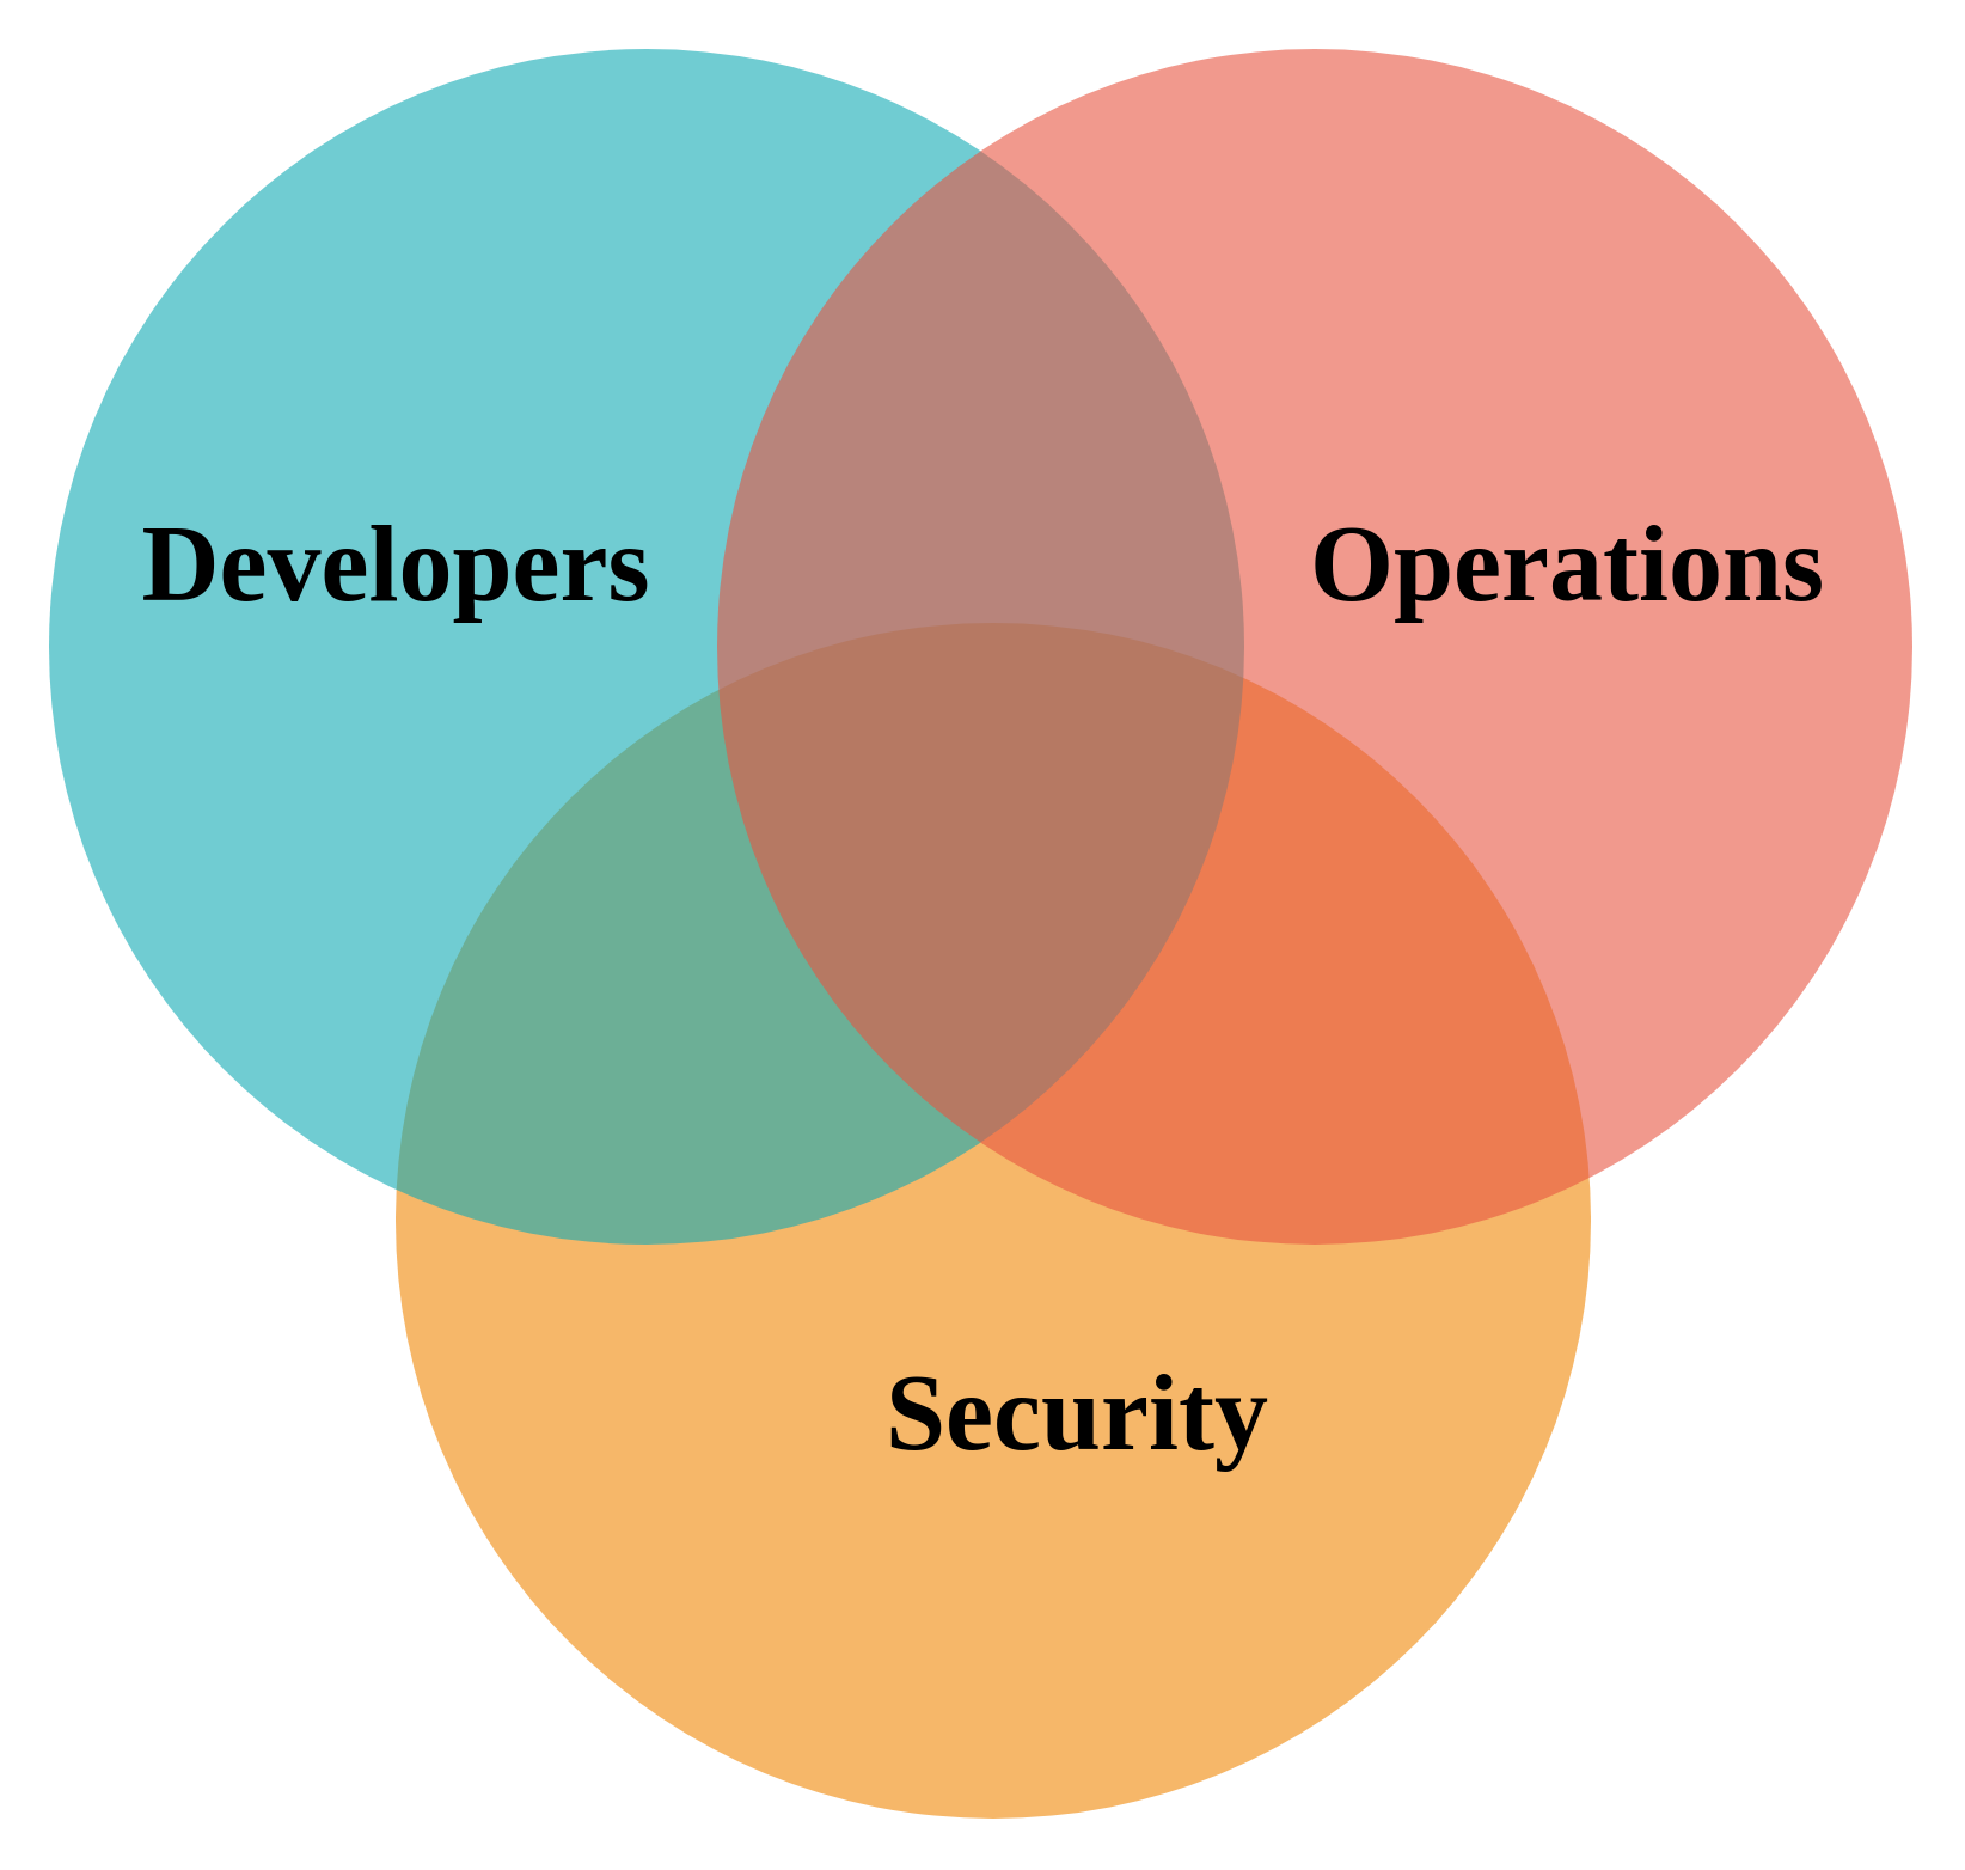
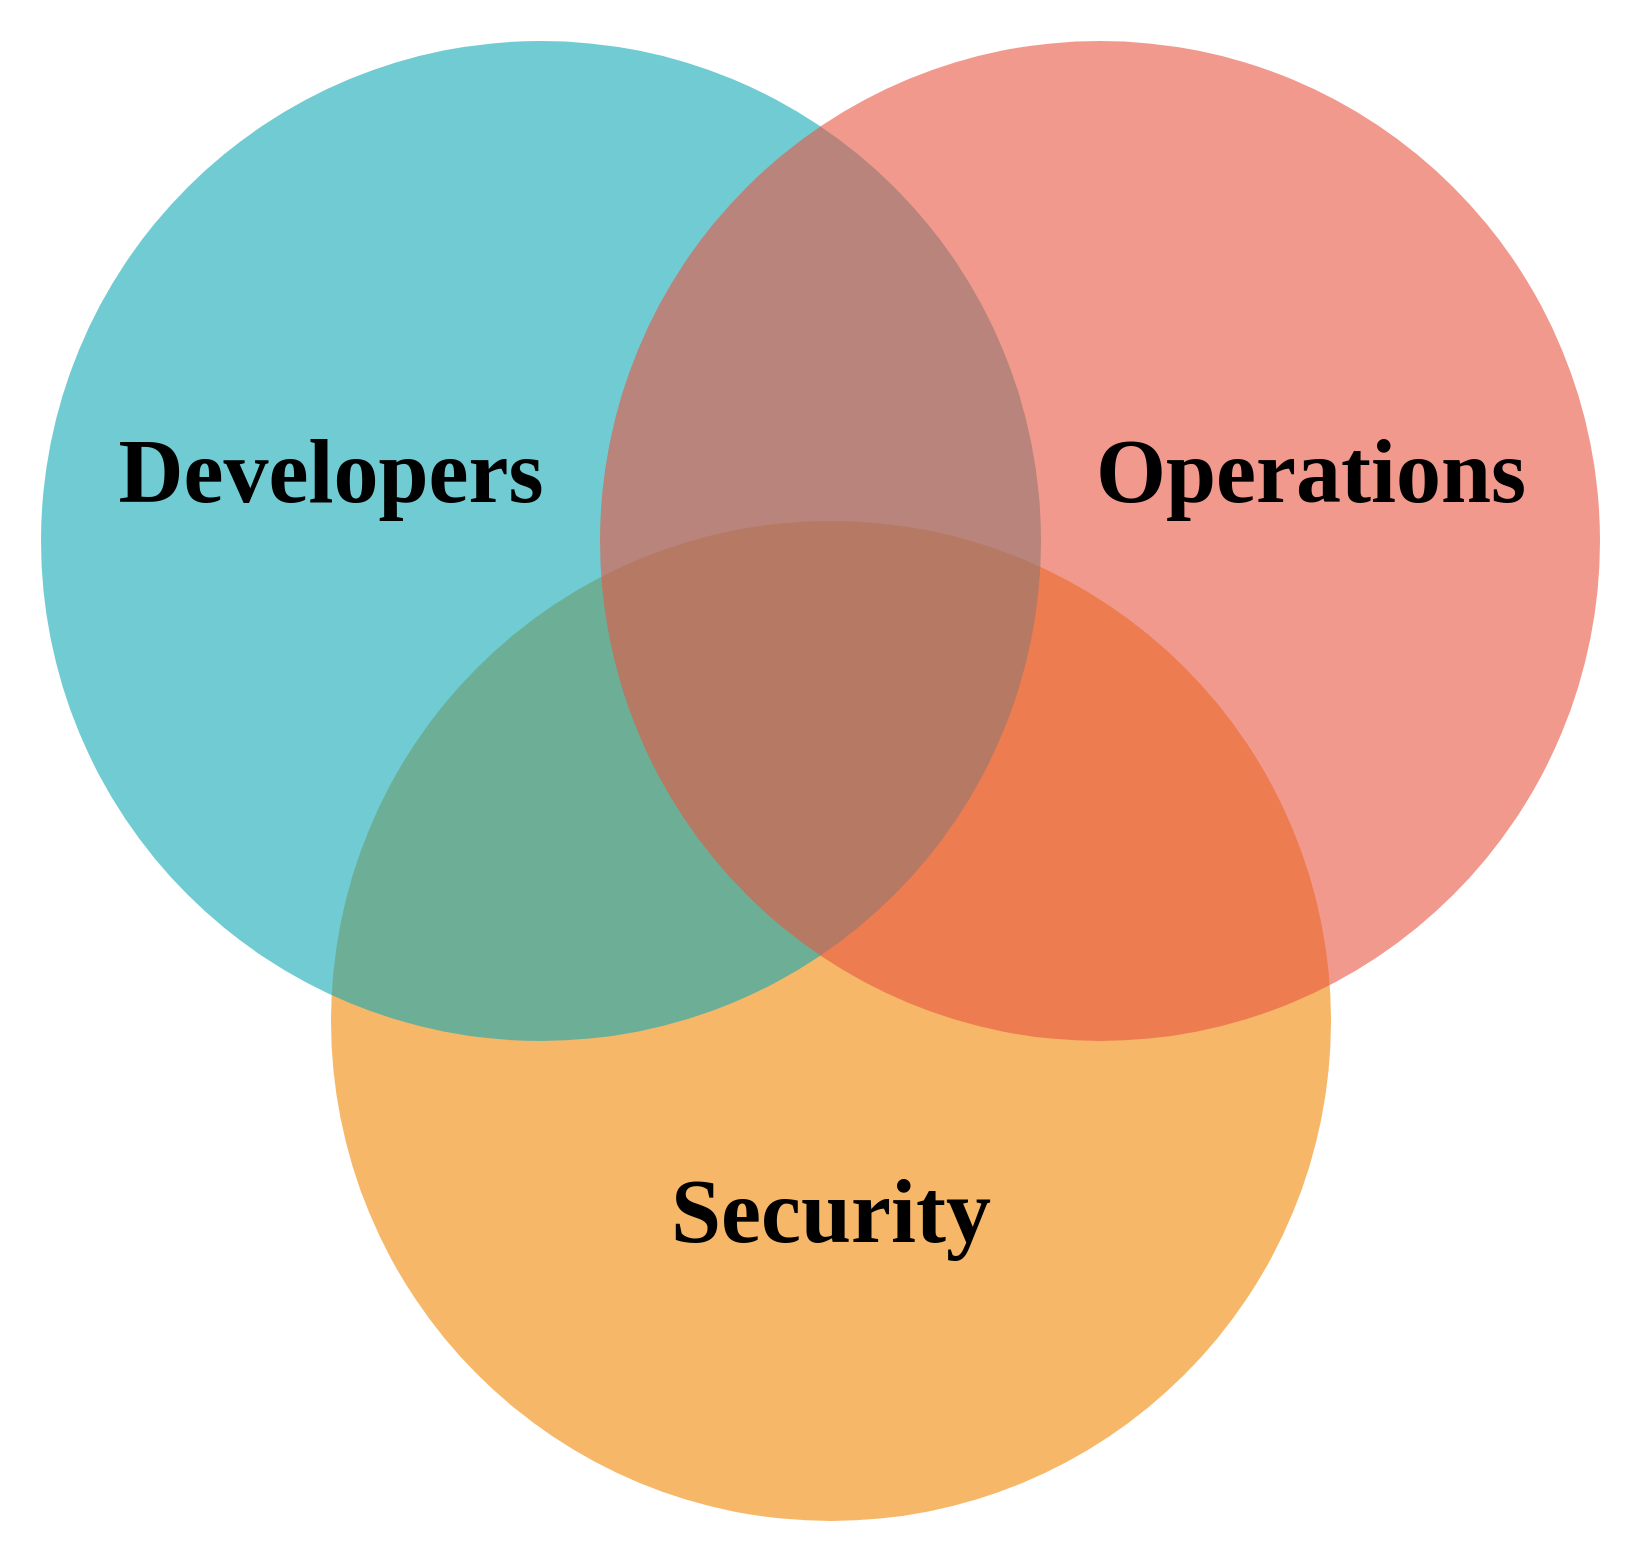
  <mxCell id="0" />
  <mxCell id="1" parent="0" />
  <mxCell id="2" value="" style="ellipse;fillColor=#F08705;opacity=60;strokeColor=none;html=1;fontColor=#FFFFFF;" parent="1" vertex="1"><mxGeometry x="165" y="260" width="500" height="500" as="geometry" /></mxCell>
  <mxCell id="3" value="" style="ellipse;fillColor=#12AAB5;opacity=60;strokeColor=none;html=1;fontColor=#FFFFFF;" parent="1" vertex="1"><mxGeometry x="20" y="20" width="500" height="500" as="geometry" /></mxCell>
  <mxCell id="4" value="" style="ellipse;fillColor=#e85642;opacity=60;strokeColor=none;html=1;fontColor=#FFFFFF;" parent="1" vertex="1"><mxGeometry x="299.5" y="20" width="500" height="500" as="geometry" /></mxCell>
  <mxCell id="5" value="Developers" style="text;fontSize=45;align=center;verticalAlign=middle;html=1;fontColor=#000000;fontFamily=Tahoma;fontStyle=1" parent="1" vertex="1"><mxGeometry x="70" y="200" width="190" height="70" as="geometry" /></mxCell>
  <mxCell id="6" value="Operations" style="text;fontSize=45;align=center;verticalAlign=middle;html=1;fontColor=#000000;fontFamily=Tahoma;fontStyle=1" parent="1" vertex="1"><mxGeometry x="560" y="200" width="190" height="70" as="geometry" /></mxCell>
- <mxCell id="7" value="Security" style="text;fontSize=45;align=center;verticalAlign=middle;html=1;fontColor=#000000;fontFamily=Tahoma;fontStyle=1" parent="1" vertex="1"><mxGeometry x="355" y="555" width="190" height="70" as="geometry" /></mxCell>
+ <mxCell id="7" value="Security" style="text;fontSize=45;align=center;verticalAlign=middle;html=1;fontColor=#000000;fontFamily=Tahoma;fontStyle=1" parent="1" vertex="1"><mxGeometry x="320" y="570" width="190" height="70" as="geometry" /></mxCell>
